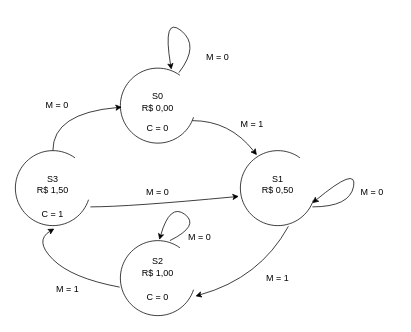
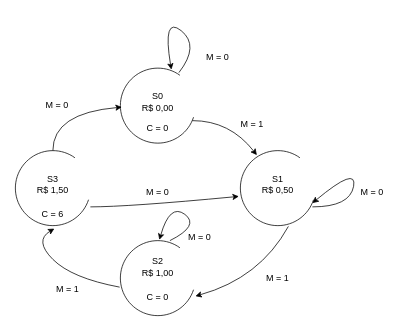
  <mxCell id="0" />
  <mxCell id="1" parent="0" />
  <mxCell id="2" value="" style="verticalLabelPosition=bottom;verticalAlign=top;html=1;shape=mxgraph.basic.arc;startAngle=0.3;endAngle=0.1;" vertex="1" parent="1"><mxGeometry x="160" y="90" width="100" height="100" as="geometry" /></mxCell>
  <mxCell id="3" value="" style="verticalLabelPosition=bottom;verticalAlign=top;html=1;shape=mxgraph.basic.arc;startAngle=0.3;endAngle=0.1;" vertex="1" parent="1"><mxGeometry x="320" y="200" width="100" height="100" as="geometry" /></mxCell>
  <mxCell id="4" value="" style="verticalLabelPosition=bottom;verticalAlign=top;html=1;shape=mxgraph.basic.arc;startAngle=0.3;endAngle=0.1;" vertex="1" parent="1"><mxGeometry x="160" y="320" width="100" height="100" as="geometry" /></mxCell>
  <mxCell id="5" value="" style="verticalLabelPosition=bottom;verticalAlign=top;html=1;shape=mxgraph.basic.arc;startAngle=0.3;endAngle=0.1;" vertex="1" parent="1"><mxGeometry x="20" y="200" width="100" height="100" as="geometry" /></mxCell>
  <mxCell id="6" value="" style="curved=1;endArrow=classic;html=1;rounded=0;entryX=0.02;entryY=0.52;entryDx=0;entryDy=0;entryPerimeter=0;" edge="1" parent="1" target="2"><mxGeometry width="50" height="50" relative="1" as="geometry"><mxPoint x="70" y="200" as="sourcePoint" /><mxPoint x="120" y="150" as="targetPoint" /><Array as="points"><mxPoint x="70" y="150" /></Array></mxGeometry></mxCell>
  <mxCell id="7" value="" style="curved=1;endArrow=classic;html=1;rounded=0;entryX=0.52;entryY=1.04;entryDx=0;entryDy=0;entryPerimeter=0;exitX=-0.01;exitY=0.62;exitDx=0;exitDy=0;exitPerimeter=0;" edge="1" parent="1" source="4" target="5"><mxGeometry width="50" height="50" relative="1" as="geometry"><mxPoint x="150" y="380" as="sourcePoint" /><mxPoint x="95" y="320" as="targetPoint" /><Array as="points"><mxPoint x="95" y="370" /><mxPoint x="45" y="320" /></Array></mxGeometry></mxCell>
  <mxCell id="8" value="" style="curved=1;endArrow=classic;html=1;rounded=0;entryX=1;entryY=0.74;entryDx=0;entryDy=0;entryPerimeter=0;exitX=0.64;exitY=1.01;exitDx=0;exitDy=0;exitPerimeter=0;" edge="1" parent="1" source="3" target="4"><mxGeometry width="50" height="50" relative="1" as="geometry"><mxPoint x="296" y="370" as="sourcePoint" /><mxPoint x="346" y="320" as="targetPoint" /><Array as="points"><mxPoint x="346" y="370" /></Array></mxGeometry></mxCell>
  <mxCell id="9" value="" style="curved=1;endArrow=classic;html=1;rounded=0;entryX=0.22;entryY=0.06;entryDx=0;entryDy=0;entryPerimeter=0;" edge="1" parent="1" target="3"><mxGeometry width="50" height="50" relative="1" as="geometry"><mxPoint x="256" y="160" as="sourcePoint" /><mxPoint x="306" y="110" as="targetPoint" /><Array as="points"><mxPoint x="306" y="160" /></Array></mxGeometry></mxCell>
  <mxCell id="10" value="" style="curved=1;endArrow=classic;html=1;rounded=0;" edge="1" parent="1"><mxGeometry width="50" height="50" relative="1" as="geometry"><mxPoint x="416" y="275" as="sourcePoint" /><mxPoint x="416" y="270" as="targetPoint" /><Array as="points"><mxPoint x="466" y="275" /><mxPoint x="476" y="220" /></Array></mxGeometry></mxCell>
  <mxCell id="11" value="" style="curved=1;endArrow=classic;html=1;rounded=0;entryX=-0.02;entryY=0.61;entryDx=0;entryDy=0;entryPerimeter=0;" edge="1" parent="1" target="3"><mxGeometry width="50" height="50" relative="1" as="geometry"><mxPoint x="120" y="275" as="sourcePoint" /><mxPoint x="170" y="225" as="targetPoint" /><Array as="points"><mxPoint x="170" y="275" /></Array></mxGeometry></mxCell>
  <mxCell id="12" value="" style="curved=1;endArrow=classic;html=1;rounded=0;entryX=0.68;entryY=0.02;entryDx=0;entryDy=0;entryPerimeter=0;exitX=0.78;exitY=0.06;exitDx=0;exitDy=0;exitPerimeter=0;" edge="1" parent="1" source="2" target="2"><mxGeometry width="50" height="50" relative="1" as="geometry"><mxPoint x="196" y="60" as="sourcePoint" /><mxPoint x="246" y="10" as="targetPoint" /><Array as="points"><mxPoint x="266" y="60" /><mxPoint x="216" y="20" /></Array></mxGeometry></mxCell>
  <mxCell id="13" value="" style="curved=1;endArrow=classic;html=1;rounded=0;entryX=0.52;entryY=-0.01;entryDx=0;entryDy=0;entryPerimeter=0;" edge="1" parent="1" target="4"><mxGeometry width="50" height="50" relative="1" as="geometry"><mxPoint x="226" y="320" as="sourcePoint" /><mxPoint x="276" y="270" as="targetPoint" /><Array as="points"><mxPoint x="266" y="300" /><mxPoint x="226" y="270" /></Array></mxGeometry></mxCell>
  <mxCell id="14" value="S2&lt;br&gt;R$ 1,00&lt;span data-darkreader-inline-color=&quot;&quot; style=&quot;color: rgba(0, 0, 0, 0); font-family: monospace; font-size: 0px; text-align: start; text-wrap: nowrap; --darkreader-inline-color: rgba(232, 230, 227, 0);&quot;&gt;%3CmxGraphModel%3E%3Croot%3E%3CmxCell%20id%3D%220%22%2F%3E%3CmxCell%20id%3D%221%22%20parent%3D%220%22%2F%3E%3CmxCell%20id%3D%222%22%20value%3D%22%22%20style%3D%22verticalLabelPosition%3Dbottom%3BverticalAlign%3Dtop%3Bhtml%3D1%3Bshape%3Dmxgraph.basic.arc%3BstartAngle%3D0.3%3BendAngle%3D0.1%3B%22%20vertex%3D%221%22%20parent%3D%221%22%3E%3CmxGeometry%20x%3D%22364%22%20y%3D%22240%22%20width%3D%22100%22%20height%3D%22100%22%20as%3D%22geometry%22%2F%3E%3C%2FmxCell%3E%3C%2Froot%3E%3C%2FmxGraphModel%3E&lt;/span&gt;" style="text;html=1;align=center;verticalAlign=middle;whiteSpace=wrap;rounded=0;" vertex="1" parent="1"><mxGeometry x="180" y="340" width="60" height="30" as="geometry" /></mxCell>
  <mxCell id="15" value="S1&lt;br&gt;R$ 0,50&lt;span data-darkreader-inline-color=&quot;&quot; style=&quot;color: rgba(0, 0, 0, 0); font-family: monospace; font-size: 0px; text-align: start; text-wrap: nowrap; --darkreader-inline-color: rgba(232, 230, 227, 0);&quot;&gt;%3CmxGraphModel%3E%3Croot%3E%3CmxCell%20id%3D%220%22%2F%3E%3CmxCell%20id%3D%221%22%20parent%3D%220%22%2F%3E%3CmxCell%20id%3D%222%22%20value%3D%22%22%20style%3D%22verticalLabelPosition%3Dbottom%3BverticalAlign%3Dtop%3Bhtml%3D1%3Bshape%3Dmxgraph.basic.arc%3BstartAngle%3D0.3%3BendAngle%3D0.1%3B%22%20vertex%3D%221%22%20parent%3D%221%22%3E%3CmxGeometry%20x%3D%22364%22%20y%3D%22240%22%20width%3D%22100%22%20height%3D%22100%22%20as%3D%22geometry%22%2F%3E%3C%2FmxCell%3E%3C%2Froot%3E%3C%2FmxGraphModel%3E&lt;/span&gt;" style="text;html=1;align=center;verticalAlign=middle;whiteSpace=wrap;rounded=0;" vertex="1" parent="1"><mxGeometry x="340" y="230" width="60" height="30" as="geometry" /></mxCell>
  <mxCell id="16" value="S3&lt;br&gt;R$ 1,50&lt;span data-darkreader-inline-color=&quot;&quot; style=&quot;color: rgba(0, 0, 0, 0); font-family: monospace; font-size: 0px; text-align: start; text-wrap: nowrap; --darkreader-inline-color: rgba(232, 230, 227, 0);&quot;&gt;%3CmxGraphModel%3E%3Croot%3E%3CmxCell%20id%3D%220%22%2F%3E%3CmxCell%20id%3D%221%22%20parent%3D%220%22%2F%3E%3CmxCell%20id%3D%222%22%20value%3D%22%22%20style%3D%22verticalLabelPosition%3Dbottom%3BverticalAlign%3Dtop%3Bhtml%3D1%3Bshape%3Dmxgraph.basic.arc%3BstartAngle%3D0.3%3BendAngle%3D0.1%3B%22%20vertex%3D%221%22%20parent%3D%221%22%3E%3CmxGeometry%20x%3D%22364%22%20y%3D%22240%22%20width%3D%22100%22%20height%3D%22100%22%20as%3D%22geometry%22%2F%3E%3C%2FmxCell%3E%3C%2Froot%3E%3C%2FmxGraphModel%3E&lt;/span&gt;" style="text;html=1;align=center;verticalAlign=middle;whiteSpace=wrap;rounded=0;" vertex="1" parent="1"><mxGeometry x="40" y="230" width="60" height="30" as="geometry" /></mxCell>
  <mxCell id="17" value="S0&lt;br&gt;R$ 0,00&lt;span data-darkreader-inline-color=&quot;&quot; style=&quot;color: rgba(0, 0, 0, 0); font-family: monospace; font-size: 0px; text-align: start; text-wrap: nowrap; --darkreader-inline-color: rgba(232, 230, 227, 0);&quot;&gt;%3CmxGraphModel%3E%3Croot%3E%3CmxCell%20id%3D%220%22%2F%3E%3CmxCell%20id%3D%221%22%20parent%3D%220%22%2F%3E%3CmxCell%20id%3D%222%22%20value%3D%22%22%20style%3D%22verticalLabelPosition%3Dbottom%3BverticalAlign%3Dtop%3Bhtml%3D1%3Bshape%3Dmxgraph.basic.arc%3BstartAngle%3D0.3%3BendAngle%3D0.1%3B%22%20vertex%3D%221%22%20parent%3D%221%22%3E%3CmxGeometry%20x%3D%22364%22%20y%3D%22240%22%20width%3D%22100%22%20height%3D%22100%22%20as%3D%22geometry%22%2F%3E%3C%2FmxCell%3E%3C%2Froot%3E%3C%2FmxGraphModel%3E&lt;/span&gt;" style="text;html=1;align=center;verticalAlign=middle;whiteSpace=wrap;rounded=0;" vertex="1" parent="1"><mxGeometry x="180" y="120" width="60" height="30" as="geometry" /></mxCell>
  <mxCell id="18" value="M = 0" style="text;html=1;align=center;verticalAlign=middle;whiteSpace=wrap;rounded=0;" vertex="1" parent="1"><mxGeometry x="260" y="60" width="60" height="30" as="geometry" /></mxCell>
  <mxCell id="19" value="M = 1" style="text;html=1;align=center;verticalAlign=middle;whiteSpace=wrap;rounded=0;" vertex="1" parent="1"><mxGeometry x="306" y="150" width="60" height="30" as="geometry" /></mxCell>
  <mxCell id="20" value="M = 0" style="text;html=1;align=center;verticalAlign=middle;whiteSpace=wrap;rounded=0;" vertex="1" parent="1"><mxGeometry x="180" y="240" width="60" height="30" as="geometry" /></mxCell>
  <mxCell id="21" value="M = 0" style="text;html=1;align=center;verticalAlign=middle;whiteSpace=wrap;rounded=0;" vertex="1" parent="1"><mxGeometry x="46" y="125" width="60" height="30" as="geometry" /></mxCell>
  <mxCell id="22" value="M = 1" style="text;html=1;align=center;verticalAlign=middle;whiteSpace=wrap;rounded=0;" vertex="1" parent="1"><mxGeometry x="60" y="370" width="60" height="30" as="geometry" /></mxCell>
  <mxCell id="23" value="M = 1" style="text;html=1;align=center;verticalAlign=middle;whiteSpace=wrap;rounded=0;" vertex="1" parent="1"><mxGeometry x="340" y="355" width="60" height="30" as="geometry" /></mxCell>
  <mxCell id="24" value="M = 0" style="text;html=1;align=center;verticalAlign=middle;whiteSpace=wrap;rounded=0;" vertex="1" parent="1"><mxGeometry x="466" y="240" width="60" height="30" as="geometry" /></mxCell>
  <mxCell id="25" value="M = 0" style="text;html=1;align=center;verticalAlign=middle;whiteSpace=wrap;rounded=0;" vertex="1" parent="1"><mxGeometry x="236" y="300" width="60" height="30" as="geometry" /></mxCell>
  <mxCell id="26" value="C = 0" style="text;html=1;align=center;verticalAlign=middle;whiteSpace=wrap;rounded=0;" vertex="1" parent="1"><mxGeometry x="180" y="380" width="60" height="30" as="geometry" /></mxCell>
- <mxCell id="27" value="C = 1" style="text;html=1;align=center;verticalAlign=middle;whiteSpace=wrap;rounded=0;" vertex="1" parent="1"><mxGeometry x="40" y="270" width="60" height="30" as="geometry" /></mxCell>
+ <mxCell id="27" value="C = 6" style="text;html=1;align=center;verticalAlign=middle;whiteSpace=wrap;rounded=0;" vertex="1" parent="1"><mxGeometry x="40" y="270" width="60" height="30" as="geometry" /></mxCell>
  <mxCell id="28" value="C = 0" style="text;html=1;align=center;verticalAlign=middle;whiteSpace=wrap;rounded=0;" vertex="1" parent="1"><mxGeometry x="180" y="155" width="60" height="30" as="geometry" /></mxCell>
